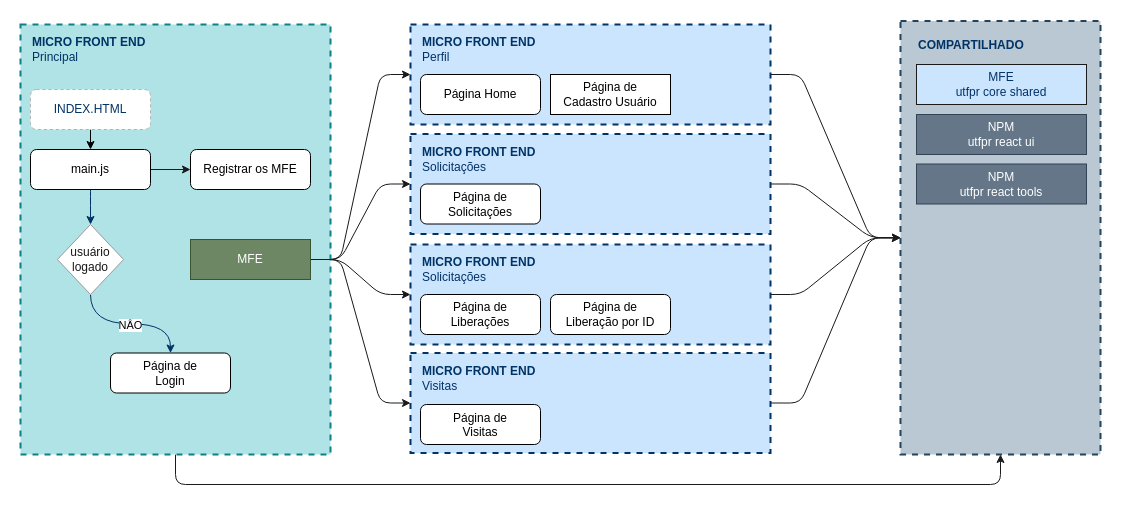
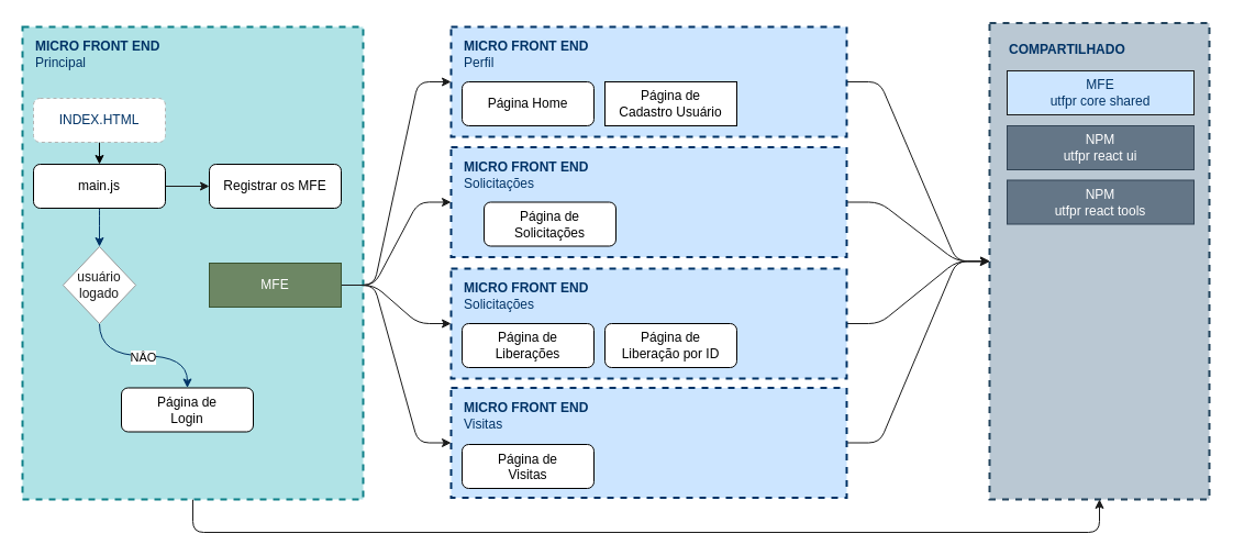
  <mxCell id="0" />
  <mxCell id="1" parent="0" />
  <mxCell id="2" value="" style="rounded=0;whiteSpace=wrap;html=1;fillColor=#bac8d3;strokeColor=#23445d;strokeWidth=2;dashed=1;" vertex="1" parent="1"><mxGeometry x="900" y="20.5" width="200" height="433.5" as="geometry" /></mxCell>
  <mxCell id="3" style="edgeStyle=entityRelationEdgeStyle;html=1;fontColor=#003366;strokeColor=#1A1A1A;entryX=0;entryY=0.5;entryDx=0;entryDy=0;" edge="1" parent="1" source="4" target="2"><mxGeometry relative="1" as="geometry" /></mxCell>
  <mxCell id="4" value="" style="rounded=0;whiteSpace=wrap;html=1;fillColor=#CCE5FF;strokeColor=#003366;strokeWidth=2;dashed=1;" vertex="1" parent="1"><mxGeometry x="410" y="352.5" width="360" height="100" as="geometry" /></mxCell>
  <mxCell id="5" value="MICRO FRONT END&lt;br&gt;&lt;span style=&quot;font-weight: 400&quot;&gt;Visitas&lt;/span&gt;" style="text;html=1;strokeColor=none;fillColor=none;align=left;verticalAlign=middle;whiteSpace=wrap;rounded=0;dashed=1;fontColor=#003366;fontStyle=1" vertex="1" parent="1"><mxGeometry x="420" y="362.5" width="140" height="30" as="geometry" /></mxCell>
  <mxCell id="6" style="edgeStyle=entityRelationEdgeStyle;html=1;fontColor=#003366;strokeColor=#1A1A1A;" edge="1" parent="1" source="7" target="2"><mxGeometry relative="1" as="geometry" /></mxCell>
  <mxCell id="7" value="" style="rounded=0;whiteSpace=wrap;html=1;fillColor=#CCE5FF;strokeColor=#003366;strokeWidth=2;dashed=1;" vertex="1" parent="1"><mxGeometry x="410" y="244" width="360" height="100" as="geometry" /></mxCell>
  <mxCell id="8" value="MICRO FRONT END&lt;br&gt;&lt;span style=&quot;font-weight: 400&quot;&gt;Solicitações&lt;/span&gt;" style="text;html=1;strokeColor=none;fillColor=none;align=left;verticalAlign=middle;whiteSpace=wrap;rounded=0;dashed=1;fontColor=#003366;fontStyle=1" vertex="1" parent="1"><mxGeometry x="420" y="254" width="140" height="30" as="geometry" /></mxCell>
  <mxCell id="9" style="edgeStyle=entityRelationEdgeStyle;html=1;entryX=0;entryY=0.5;entryDx=0;entryDy=0;fontColor=#003366;strokeColor=#1A1A1A;" edge="1" parent="1" source="10" target="2"><mxGeometry relative="1" as="geometry" /></mxCell>
  <mxCell id="10" value="" style="rounded=0;whiteSpace=wrap;html=1;fillColor=#CCE5FF;strokeColor=#003366;strokeWidth=2;dashed=1;" vertex="1" parent="1"><mxGeometry x="410" y="133.5" width="360" height="100" as="geometry" /></mxCell>
  <mxCell id="11" style="edgeStyle=entityRelationEdgeStyle;html=1;fontColor=#003366;strokeColor=#1A1A1A;" edge="1" parent="1" source="12" target="2"><mxGeometry relative="1" as="geometry" /></mxCell>
  <mxCell id="12" value="" style="rounded=0;whiteSpace=wrap;html=1;fillColor=#CCE5FF;strokeColor=#003366;strokeWidth=2;dashed=1;" vertex="1" parent="1"><mxGeometry x="410" y="24" width="360" height="100" as="geometry" /></mxCell>
  <mxCell id="13" value="MICRO FRONT END&lt;br&gt;&lt;span style=&quot;font-weight: 400&quot;&gt;Perfil&lt;/span&gt;" style="text;html=1;strokeColor=none;fillColor=none;align=left;verticalAlign=middle;whiteSpace=wrap;rounded=0;dashed=1;fontColor=#003366;fontStyle=1" vertex="1" parent="1"><mxGeometry x="420" y="34" width="140" height="30" as="geometry" /></mxCell>
  <mxCell id="14" style="html=1;entryX=0.5;entryY=1;entryDx=0;entryDy=0;fontColor=#003366;strokeColor=#1A1A1A;exitX=0.5;exitY=1;exitDx=0;exitDy=0;edgeStyle=orthogonalEdgeStyle;" edge="1" parent="1" source="15" target="2"><mxGeometry relative="1" as="geometry"><mxPoint x="310" y="562.5" as="targetPoint" /><Array as="points"><mxPoint x="175" y="484" /><mxPoint x="1000" y="484" /></Array></mxGeometry></mxCell>
  <mxCell id="15" value="" style="rounded=0;whiteSpace=wrap;html=1;fillColor=#b0e3e6;strokeColor=#0e8088;strokeWidth=2;dashed=1;" vertex="1" parent="1"><mxGeometry x="20" y="24" width="310" height="430" as="geometry" /></mxCell>
  <mxCell id="16" value="Página Home" style="rounded=1;whiteSpace=wrap;html=1;" vertex="1" parent="1"><mxGeometry x="420" y="74" width="120" height="40" as="geometry" /></mxCell>
  <mxCell id="17" value="Página de &lt;br&gt;Cadastro Usuário" style="whiteSpace=wrap;html=1;rounded=0;" vertex="1" parent="1"><mxGeometry x="550" y="74" width="120" height="40" as="geometry" /></mxCell>
  <mxCell id="18" value="Página&amp;nbsp;de &lt;br&gt;Liberações" style="rounded=1;whiteSpace=wrap;html=1;" vertex="1" parent="1"><mxGeometry x="420" y="294" width="120" height="40" as="geometry" /></mxCell>
  <mxCell id="19" value="Página&amp;nbsp;de &lt;br&gt;Liberação por ID" style="rounded=1;whiteSpace=wrap;html=1;" vertex="1" parent="1"><mxGeometry x="550" y="294" width="120" height="40" as="geometry" /></mxCell>
  <mxCell id="20" value="" style="edgeStyle=orthogonalEdgeStyle;curved=1;html=1;strokeColor=#003366;" edge="1" parent="1" source="22" target="28"><mxGeometry relative="1" as="geometry" /></mxCell>
  <mxCell id="21" style="edgeStyle=none;html=1;entryX=0;entryY=0.5;entryDx=0;entryDy=0;strokeColor=#1A1A1A;" edge="1" parent="1" source="22" target="37"><mxGeometry relative="1" as="geometry" /></mxCell>
  <mxCell id="22" value="main.js" style="rounded=1;whiteSpace=wrap;html=1;" vertex="1" parent="1"><mxGeometry x="30" y="149" width="120" height="40" as="geometry" /></mxCell>
- <mxCell id="23" value="Página&amp;nbsp;de &lt;br&gt;Solicitações" style="rounded=1;whiteSpace=wrap;html=1;" vertex="1" parent="1"><mxGeometry x="420" y="183.5" width="120" height="40" as="geometry" /></mxCell>
+ <mxCell id="23" value="Página&amp;nbsp;de &lt;br&gt;Solicitações" style="rounded=1;whiteSpace=wrap;html=1;" vertex="1" parent="1"><mxGeometry x="440" y="183.5" width="120" height="40" as="geometry" /></mxCell>
  <mxCell id="24" value="Página&amp;nbsp;de &lt;br&gt;Visitas" style="rounded=1;whiteSpace=wrap;html=1;verticalAlign=top;" vertex="1" parent="1"><mxGeometry x="420" y="404" width="120" height="40" as="geometry" /></mxCell>
  <mxCell id="25" value="Página de &lt;br&gt;Login" style="rounded=1;whiteSpace=wrap;html=1;" vertex="1" parent="1"><mxGeometry x="110" y="352.5" width="120" height="40" as="geometry" /></mxCell>
  <mxCell id="26" style="edgeStyle=orthogonalEdgeStyle;curved=1;html=1;exitX=0.5;exitY=1;exitDx=0;exitDy=0;strokeColor=#003366;" edge="1" parent="1" source="28" target="25"><mxGeometry relative="1" as="geometry" /></mxCell>
  <mxCell id="27" value="NÂO" style="edgeLabel;html=1;align=center;verticalAlign=middle;resizable=0;points=[];" vertex="1" connectable="0" parent="26"><mxGeometry x="-0.03" y="2" relative="1" as="geometry"><mxPoint x="2" y="3" as="offset" /></mxGeometry></mxCell>
  <mxCell id="28" value="usuário&lt;br&gt;logado" style="rhombus;whiteSpace=wrap;html=1;strokeColor=#999999;fillColor=#FFFFFF;fontColor=#1A1A1A;" vertex="1" parent="1"><mxGeometry x="56.89" y="224" width="66.22" height="70" as="geometry" /></mxCell>
  <mxCell id="29" value="MICRO FRONT END&lt;br&gt;&lt;span style=&quot;font-weight: 400&quot;&gt;Principal&lt;/span&gt;" style="text;html=1;strokeColor=none;fillColor=none;align=left;verticalAlign=middle;whiteSpace=wrap;rounded=0;dashed=1;fontColor=#003366;fontStyle=1" vertex="1" parent="1"><mxGeometry x="30" y="34" width="130" height="30" as="geometry" /></mxCell>
  <mxCell id="30" style="edgeStyle=none;html=1;entryX=0.5;entryY=0;entryDx=0;entryDy=0;fontColor=#003366;strokeColor=#000000;" edge="1" parent="1" source="31" target="22"><mxGeometry relative="1" as="geometry" /></mxCell>
  <mxCell id="31" value="INDEX.HTML" style="rounded=1;whiteSpace=wrap;html=1;dashed=1;fontColor=#003366;strokeColor=#B3B3B3;strokeWidth=1;fillColor=#FFFFFF;" vertex="1" parent="1"><mxGeometry x="30" y="89" width="120" height="40" as="geometry" /></mxCell>
  <mxCell id="32" style="edgeStyle=entityRelationEdgeStyle;html=1;entryX=0;entryY=0.5;entryDx=0;entryDy=0;strokeColor=#1A1A1A;" edge="1" parent="1" source="36" target="12"><mxGeometry relative="1" as="geometry" /></mxCell>
  <mxCell id="33" style="edgeStyle=entityRelationEdgeStyle;html=1;entryX=0;entryY=0.5;entryDx=0;entryDy=0;strokeColor=#1A1A1A;" edge="1" parent="1" source="36" target="10"><mxGeometry relative="1" as="geometry" /></mxCell>
  <mxCell id="34" style="edgeStyle=entityRelationEdgeStyle;html=1;entryX=0;entryY=0.5;entryDx=0;entryDy=0;strokeColor=#1A1A1A;" edge="1" parent="1" source="36" target="7"><mxGeometry relative="1" as="geometry" /></mxCell>
  <mxCell id="35" style="edgeStyle=entityRelationEdgeStyle;html=1;strokeColor=#1A1A1A;" edge="1" parent="1" source="36" target="4"><mxGeometry relative="1" as="geometry" /></mxCell>
  <mxCell id="36" value="MFE" style="rounded=0;whiteSpace=wrap;html=1;fillColor=#6d8764;strokeColor=#3A5431;fontColor=#ffffff;" vertex="1" parent="1"><mxGeometry x="190" y="239" width="120" height="40" as="geometry" /></mxCell>
  <mxCell id="37" value="Registrar os MFE" style="rounded=1;whiteSpace=wrap;html=1;" vertex="1" parent="1"><mxGeometry x="190" y="149" width="120" height="40" as="geometry" /></mxCell>
  <mxCell id="38" value="MICRO FRONT END&lt;br&gt;&lt;span style=&quot;font-weight: 400&quot;&gt;Solicitações&lt;/span&gt;" style="text;html=1;strokeColor=none;fillColor=none;align=left;verticalAlign=middle;whiteSpace=wrap;rounded=0;dashed=1;fontColor=#003366;fontStyle=1" vertex="1" parent="1"><mxGeometry x="420" y="143.5" width="140" height="30" as="geometry" /></mxCell>
  <mxCell id="39" value="&lt;font color=&quot;#003366&quot;&gt;MFE&lt;br&gt;utfpr core shared&lt;br&gt;&lt;/font&gt;" style="rounded=0;whiteSpace=wrap;html=1;fillColor=#CCE5FF;strokeColor=#1A1A1A;" vertex="1" parent="1"><mxGeometry x="916" y="64" width="170" height="40" as="geometry" /></mxCell>
  <mxCell id="40" value="NPM&lt;br&gt;utfpr react ui" style="rounded=0;whiteSpace=wrap;html=1;fillColor=#647687;strokeColor=#314354;fontColor=#ffffff;" vertex="1" parent="1"><mxGeometry x="916" y="114" width="170" height="40" as="geometry" /></mxCell>
  <mxCell id="41" value="NPM&lt;br&gt;utfpr&amp;nbsp;react tools" style="rounded=0;whiteSpace=wrap;html=1;fillColor=#647687;strokeColor=#314354;fontColor=#ffffff;" vertex="1" parent="1"><mxGeometry x="916" y="163.5" width="170" height="40" as="geometry" /></mxCell>
  <mxCell id="42" value="COMPARTILHADO" style="text;html=1;strokeColor=none;fillColor=none;align=left;verticalAlign=middle;whiteSpace=wrap;rounded=0;dashed=1;fontColor=#003366;fontStyle=1" vertex="1" parent="1"><mxGeometry x="916" y="30" width="140" height="30" as="geometry" /></mxCell>
